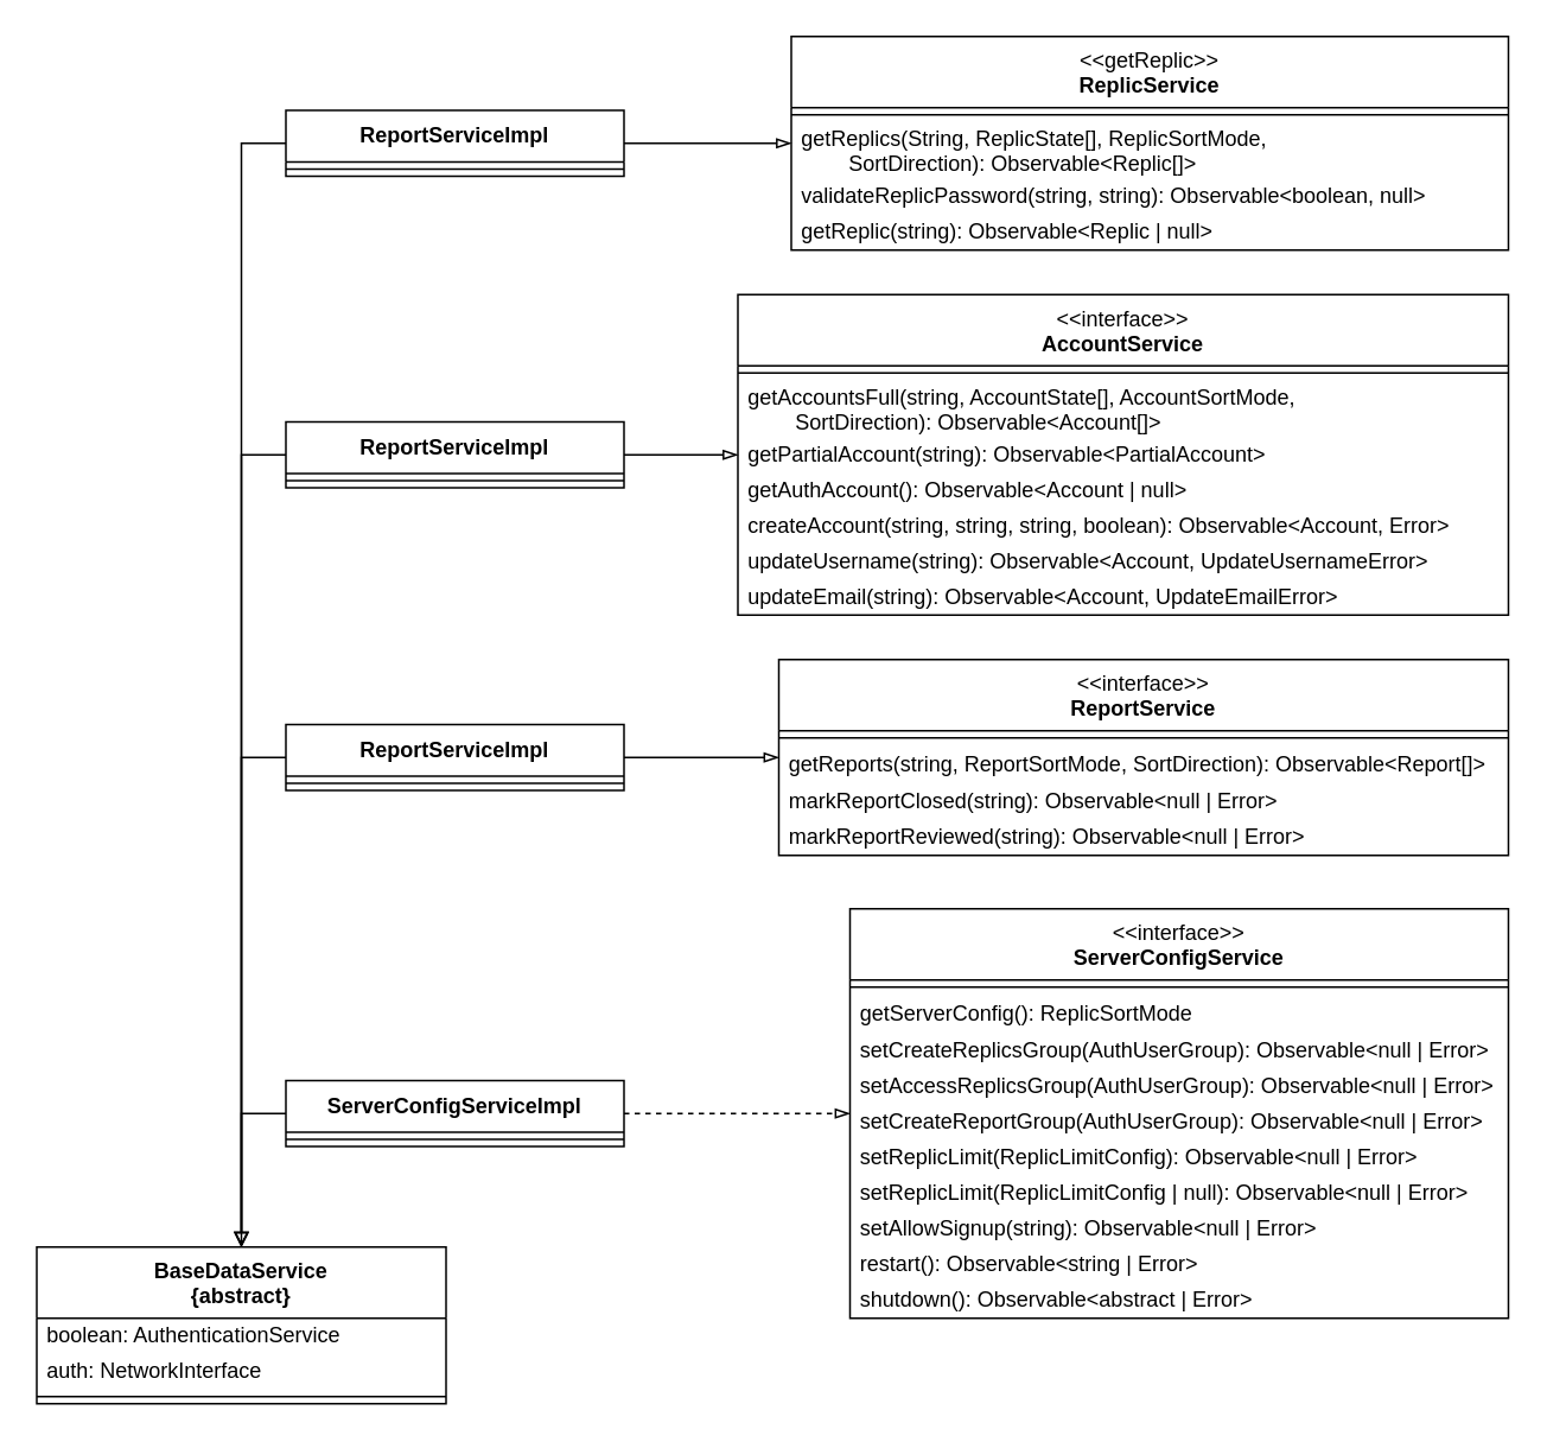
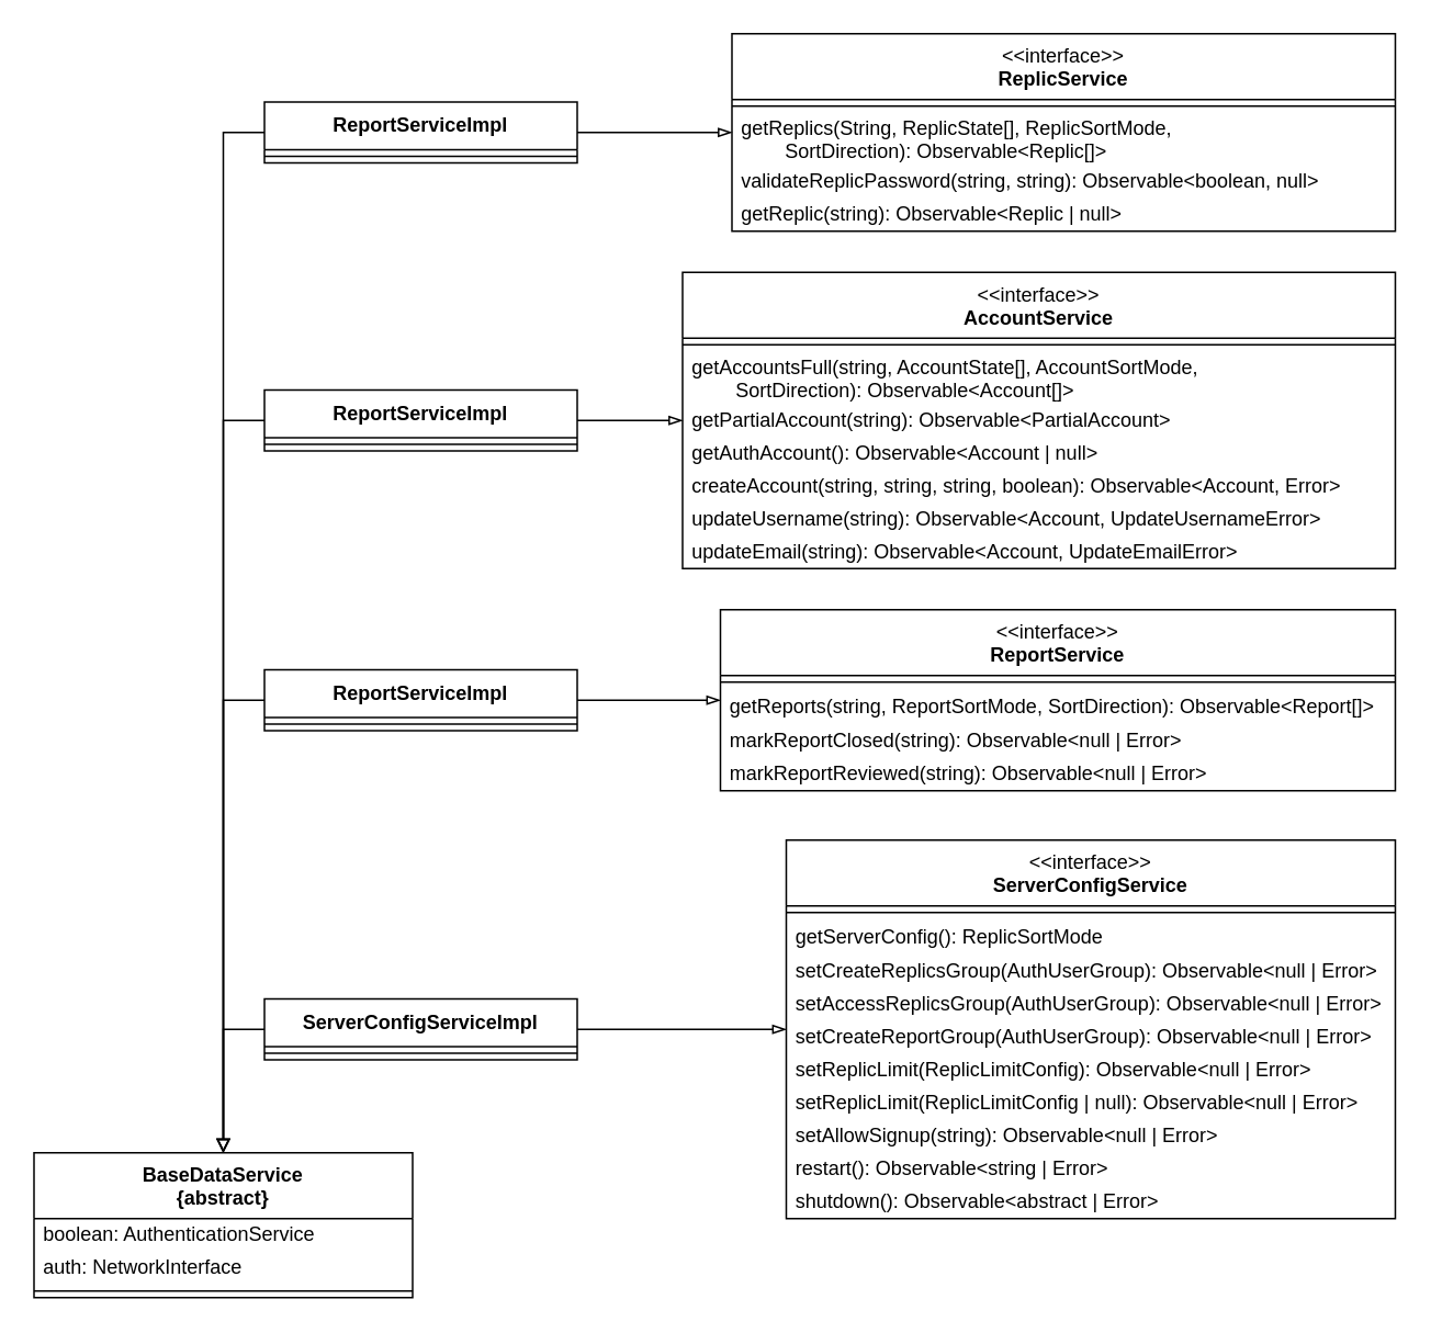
  <mxCell id="0" />
  <mxCell id="1" parent="0" />
- <mxCell id="2" value="&amp;lt;&amp;lt;getReplic&amp;gt;&amp;gt;&lt;br&gt;&lt;b&gt;ReplicService&lt;/b&gt;&lt;div&gt;&lt;br/&gt;&lt;/div&gt;" style="swimlane;fontStyle=0;align=center;verticalAlign=top;childLayout=stackLayout;horizontal=1;startSize=40;horizontalStack=0;resizeParent=1;resizeParentMax=0;resizeLast=0;collapsible=0;marginBottom=0;html=1;whiteSpace=wrap;" parent="1" vertex="1"><mxGeometry x="444" y="20" width="403" height="120" as="geometry" /></mxCell>
+ <mxCell id="2" value="&amp;lt;&amp;lt;interface&amp;gt;&amp;gt;&lt;br&gt;&lt;b&gt;ReplicService&lt;/b&gt;&lt;div&gt;&lt;br/&gt;&lt;/div&gt;" style="swimlane;fontStyle=0;align=center;verticalAlign=top;childLayout=stackLayout;horizontal=1;startSize=40;horizontalStack=0;resizeParent=1;resizeParentMax=0;resizeLast=0;collapsible=0;marginBottom=0;html=1;whiteSpace=wrap;" parent="1" vertex="1"><mxGeometry x="444" y="20" width="403" height="120" as="geometry" /></mxCell>
  <mxCell id="3" value="" style="line;strokeWidth=1;fillColor=none;align=left;verticalAlign=middle;spacingTop=-1;spacingLeft=3;spacingRight=3;rotatable=0;labelPosition=right;points=[];portConstraint=eastwest;" parent="2" vertex="1"><mxGeometry y="40" width="403" height="8" as="geometry" /></mxCell>
  <mxCell id="4" value="getReplics(String, ReplicState[], ReplicSortMode, &lt;br&gt;&lt;span style=&quot;white-space: pre;&quot;&gt;&#09;&lt;/span&gt;SortDirection): Observable&amp;lt;Replic[]&amp;gt;" style="text;html=1;strokeColor=none;fillColor=none;align=left;verticalAlign=middle;spacingLeft=4;spacingRight=4;overflow=hidden;rotatable=0;points=[[0,0.5],[1,0.5]];portConstraint=eastwest;whiteSpace=wrap;" parent="2" vertex="1"><mxGeometry y="48" width="403" height="32" as="geometry" /></mxCell>
  <mxCell id="5" value="validateReplicPassword(string, string): Observable&amp;lt;boolean, null&amp;gt;" style="text;html=1;strokeColor=none;fillColor=none;align=left;verticalAlign=middle;spacingLeft=4;spacingRight=4;overflow=hidden;rotatable=0;points=[[0,0.5],[1,0.5]];portConstraint=eastwest;whiteSpace=wrap;" parent="2" vertex="1"><mxGeometry y="80" width="403" height="20" as="geometry" /></mxCell>
  <mxCell id="6" value="getReplic(string): Observable&amp;lt;Replic | null&amp;gt;" style="text;html=1;strokeColor=none;fillColor=none;align=left;verticalAlign=middle;spacingLeft=4;spacingRight=4;overflow=hidden;rotatable=0;points=[[0,0.5],[1,0.5]];portConstraint=eastwest;whiteSpace=wrap;" parent="2" vertex="1"><mxGeometry y="100" width="403" height="20" as="geometry" /></mxCell>
  <mxCell id="7" value="&lt;div&gt;&amp;lt;&amp;lt;interface&amp;gt;&amp;gt;&lt;/div&gt;&lt;div&gt;&lt;b&gt;AccountService&lt;/b&gt;&lt;/div&gt;&lt;div&gt;&lt;br&gt;&lt;/div&gt;" style="swimlane;fontStyle=0;align=center;verticalAlign=top;childLayout=stackLayout;horizontal=1;startSize=40;horizontalStack=0;resizeParent=1;resizeParentMax=0;resizeLast=0;collapsible=0;marginBottom=0;html=1;whiteSpace=wrap;" parent="1" vertex="1"><mxGeometry x="414" y="165" width="433" height="180" as="geometry" /></mxCell>
  <mxCell id="8" value="" style="line;strokeWidth=1;fillColor=none;align=left;verticalAlign=middle;spacingTop=-1;spacingLeft=3;spacingRight=3;rotatable=0;labelPosition=right;points=[];portConstraint=eastwest;" parent="7" vertex="1"><mxGeometry y="40" width="433" height="8" as="geometry" /></mxCell>
  <mxCell id="9" value="getAccountsFull(string, AccountState[], AccountSortMode, &lt;br&gt;&lt;span style=&quot;white-space: pre;&quot;&gt;&#09;&lt;/span&gt;SortDirection): Observable&amp;lt;Account[]&amp;gt;" style="text;html=1;strokeColor=none;fillColor=none;align=left;verticalAlign=middle;spacingLeft=4;spacingRight=4;overflow=hidden;rotatable=0;points=[[0,0.5],[1,0.5]];portConstraint=eastwest;whiteSpace=wrap;" parent="7" vertex="1"><mxGeometry y="48" width="433" height="32" as="geometry" /></mxCell>
  <mxCell id="10" value="getPartialAccount(string): Observable&amp;lt;PartialAccount&amp;gt;" style="text;html=1;strokeColor=none;fillColor=none;align=left;verticalAlign=middle;spacingLeft=4;spacingRight=4;overflow=hidden;rotatable=0;points=[[0,0.5],[1,0.5]];portConstraint=eastwest;whiteSpace=wrap;" parent="7" vertex="1"><mxGeometry y="80" width="433" height="20" as="geometry" /></mxCell>
  <mxCell id="11" value="getAuthAccount(): Observable&amp;lt;Account | null&amp;gt;" style="text;html=1;strokeColor=none;fillColor=none;align=left;verticalAlign=middle;spacingLeft=4;spacingRight=4;overflow=hidden;rotatable=0;points=[[0,0.5],[1,0.5]];portConstraint=eastwest;whiteSpace=wrap;" parent="7" vertex="1"><mxGeometry y="100" width="433" height="20" as="geometry" /></mxCell>
  <mxCell id="12" value="createAccount(string, string, string, boolean): Observable&amp;lt;Account, Error&amp;gt;" style="text;html=1;strokeColor=none;fillColor=none;align=left;verticalAlign=middle;spacingLeft=4;spacingRight=4;overflow=hidden;rotatable=0;points=[[0,0.5],[1,0.5]];portConstraint=eastwest;whiteSpace=wrap;" parent="7" vertex="1"><mxGeometry y="120" width="433" height="20" as="geometry" /></mxCell>
  <mxCell id="13" value="updateUsername(string): Observable&amp;lt;Account, UpdateUsernameError&amp;gt;" style="text;html=1;strokeColor=none;fillColor=none;align=left;verticalAlign=middle;spacingLeft=4;spacingRight=4;overflow=hidden;rotatable=0;points=[[0,0.5],[1,0.5]];portConstraint=eastwest;whiteSpace=wrap;" parent="7" vertex="1"><mxGeometry y="140" width="433" height="20" as="geometry" /></mxCell>
  <mxCell id="14" value="updateEmail(string): Observable&amp;lt;Account, UpdateEmailError&amp;gt;" style="text;html=1;strokeColor=none;fillColor=none;align=left;verticalAlign=middle;spacingLeft=4;spacingRight=4;overflow=hidden;rotatable=0;points=[[0,0.5],[1,0.5]];portConstraint=eastwest;whiteSpace=wrap;" parent="7" vertex="1"><mxGeometry y="160" width="433" height="20" as="geometry" /></mxCell>
  <mxCell id="15" value="&lt;div&gt;&amp;lt;&amp;lt;interface&amp;gt;&amp;gt;&lt;/div&gt;&lt;div&gt;&lt;b&gt;ReportService&lt;/b&gt;&lt;/div&gt;&lt;div&gt;&lt;br&gt;&lt;/div&gt;" style="swimlane;fontStyle=0;align=center;verticalAlign=top;childLayout=stackLayout;horizontal=1;startSize=40;horizontalStack=0;resizeParent=1;resizeParentMax=0;resizeLast=0;collapsible=0;marginBottom=0;html=1;whiteSpace=wrap;" parent="1" vertex="1"><mxGeometry x="437" y="370" width="410" height="110" as="geometry" /></mxCell>
  <mxCell id="16" value="" style="line;strokeWidth=1;fillColor=none;align=left;verticalAlign=middle;spacingTop=-1;spacingLeft=3;spacingRight=3;rotatable=0;labelPosition=right;points=[];portConstraint=eastwest;" parent="15" vertex="1"><mxGeometry y="40" width="410" height="8" as="geometry" /></mxCell>
  <mxCell id="17" value="getReports(string, ReportSortMode, SortDirection): Observable&amp;lt;Report[]&amp;gt;" style="text;html=1;strokeColor=none;fillColor=none;align=left;verticalAlign=middle;spacingLeft=4;spacingRight=4;overflow=hidden;rotatable=0;points=[[0,0.5],[1,0.5]];portConstraint=eastwest;whiteSpace=wrap;" parent="15" vertex="1"><mxGeometry y="48" width="410" height="22" as="geometry" /></mxCell>
  <mxCell id="18" value="markReportClosed(string): Observable&amp;lt;null | Error&amp;gt;" style="text;html=1;strokeColor=none;fillColor=none;align=left;verticalAlign=middle;spacingLeft=4;spacingRight=4;overflow=hidden;rotatable=0;points=[[0,0.5],[1,0.5]];portConstraint=eastwest;whiteSpace=wrap;" parent="15" vertex="1"><mxGeometry y="70" width="410" height="20" as="geometry" /></mxCell>
  <mxCell id="19" value="markReportReviewed(string): Observable&amp;lt;null | Error&amp;gt;" style="text;html=1;strokeColor=none;fillColor=none;align=left;verticalAlign=middle;spacingLeft=4;spacingRight=4;overflow=hidden;rotatable=0;points=[[0,0.5],[1,0.5]];portConstraint=eastwest;whiteSpace=wrap;" parent="15" vertex="1"><mxGeometry y="90" width="410" height="20" as="geometry" /></mxCell>
  <mxCell id="20" value="&lt;div&gt;&amp;lt;&amp;lt;interface&amp;gt;&amp;gt;&lt;/div&gt;&lt;div&gt;&lt;b&gt;ServerConfigService&lt;/b&gt;&lt;/div&gt;&lt;div&gt;&lt;br&gt;&lt;/div&gt;" style="swimlane;fontStyle=0;align=center;verticalAlign=top;childLayout=stackLayout;horizontal=1;startSize=40;horizontalStack=0;resizeParent=1;resizeParentMax=0;resizeLast=0;collapsible=0;marginBottom=0;html=1;whiteSpace=wrap;" parent="1" vertex="1"><mxGeometry x="477" y="510" width="370" height="230" as="geometry" /></mxCell>
  <mxCell id="21" value="" style="line;strokeWidth=1;fillColor=none;align=left;verticalAlign=middle;spacingTop=-1;spacingLeft=3;spacingRight=3;rotatable=0;labelPosition=right;points=[];portConstraint=eastwest;" parent="20" vertex="1"><mxGeometry y="40" width="370" height="8" as="geometry" /></mxCell>
  <mxCell id="22" value="getServerConfig(): ReplicSortMode" style="text;html=1;strokeColor=none;fillColor=none;align=left;verticalAlign=middle;spacingLeft=4;spacingRight=4;overflow=hidden;rotatable=0;points=[[0,0.5],[1,0.5]];portConstraint=eastwest;whiteSpace=wrap;" parent="20" vertex="1"><mxGeometry y="48" width="370" height="22" as="geometry" /></mxCell>
  <mxCell id="23" value="setCreateReplicsGroup(AuthUserGroup): Observable&amp;lt;null | Error&amp;gt;" style="text;html=1;strokeColor=none;fillColor=none;align=left;verticalAlign=middle;spacingLeft=4;spacingRight=4;overflow=hidden;rotatable=0;points=[[0,0.5],[1,0.5]];portConstraint=eastwest;whiteSpace=wrap;" parent="20" vertex="1"><mxGeometry y="70" width="370" height="20" as="geometry" /></mxCell>
  <mxCell id="24" value="setAccessReplicsGroup(AuthUserGroup): Observable&amp;lt;null | Error&amp;gt;" style="text;html=1;strokeColor=none;fillColor=none;align=left;verticalAlign=middle;spacingLeft=4;spacingRight=4;overflow=hidden;rotatable=0;points=[[0,0.5],[1,0.5]];portConstraint=eastwest;whiteSpace=wrap;" parent="20" vertex="1"><mxGeometry y="90" width="370" height="20" as="geometry" /></mxCell>
  <mxCell id="25" value="setCreateReportGroup(AuthUserGroup): Observable&amp;lt;null | Error&amp;gt;" style="text;html=1;strokeColor=none;fillColor=none;align=left;verticalAlign=middle;spacingLeft=4;spacingRight=4;overflow=hidden;rotatable=0;points=[[0,0.5],[1,0.5]];portConstraint=eastwest;whiteSpace=wrap;" parent="20" vertex="1"><mxGeometry y="110" width="370" height="20" as="geometry" /></mxCell>
  <mxCell id="26" value="setReplicLimit(ReplicLimitConfig): Observable&amp;lt;null | Error&amp;gt;" style="text;html=1;strokeColor=none;fillColor=none;align=left;verticalAlign=middle;spacingLeft=4;spacingRight=4;overflow=hidden;rotatable=0;points=[[0,0.5],[1,0.5]];portConstraint=eastwest;whiteSpace=wrap;" parent="20" vertex="1"><mxGeometry y="130" width="370" height="20" as="geometry" /></mxCell>
  <mxCell id="27" value="&lt;div&gt;setReplicLimit(ReplicLimitConfig | null): Observable&amp;lt;null | Error&amp;gt;&lt;/div&gt;" style="text;html=1;strokeColor=none;fillColor=none;align=left;verticalAlign=middle;spacingLeft=4;spacingRight=4;overflow=hidden;rotatable=0;points=[[0,0.5],[1,0.5]];portConstraint=eastwest;whiteSpace=wrap;" parent="20" vertex="1"><mxGeometry y="150" width="370" height="20" as="geometry" /></mxCell>
  <mxCell id="28" value="setAllowSignup(string): Observable&amp;lt;null | Error&amp;gt;" style="text;html=1;strokeColor=none;fillColor=none;align=left;verticalAlign=middle;spacingLeft=4;spacingRight=4;overflow=hidden;rotatable=0;points=[[0,0.5],[1,0.5]];portConstraint=eastwest;whiteSpace=wrap;" parent="20" vertex="1"><mxGeometry y="170" width="370" height="20" as="geometry" /></mxCell>
  <mxCell id="29" value="restart(): Observable&amp;lt;string | Error&amp;gt;" style="text;html=1;strokeColor=none;fillColor=none;align=left;verticalAlign=middle;spacingLeft=4;spacingRight=4;overflow=hidden;rotatable=0;points=[[0,0.5],[1,0.5]];portConstraint=eastwest;whiteSpace=wrap;" parent="20" vertex="1"><mxGeometry y="190" width="370" height="20" as="geometry" /></mxCell>
  <mxCell id="30" value="shutdown(): Observable&amp;lt;abstract | Error&amp;gt;" style="text;html=1;strokeColor=none;fillColor=none;align=left;verticalAlign=middle;spacingLeft=4;spacingRight=4;overflow=hidden;rotatable=0;points=[[0,0.5],[1,0.5]];portConstraint=eastwest;whiteSpace=wrap;" parent="20" vertex="1"><mxGeometry y="210" width="370" height="20" as="geometry" /></mxCell>
  <mxCell id="31" value="&lt;div&gt;&lt;b&gt;BaseDataService&lt;/b&gt;&lt;/div&gt;&lt;div&gt;&lt;b&gt;{abstract}&lt;/b&gt;&lt;/div&gt;" style="swimlane;fontStyle=0;align=center;verticalAlign=top;childLayout=stackLayout;horizontal=1;startSize=40;horizontalStack=0;resizeParent=1;resizeParentMax=0;resizeLast=0;collapsible=0;marginBottom=0;html=1;whiteSpace=wrap;" parent="1" vertex="1"><mxGeometry y="700" width="230" height="88" as="geometry" x="20" /></mxCell>
  <mxCell id="32" value="boolean: AuthenticationService" style="text;html=1;strokeColor=none;fillColor=none;align=left;verticalAlign=middle;spacingLeft=4;spacingRight=4;overflow=hidden;rotatable=0;points=[[0,0.5],[1,0.5]];portConstraint=eastwest;whiteSpace=wrap;" parent="31" vertex="1"><mxGeometry y="40" width="230" height="20" as="geometry" /></mxCell>
  <mxCell id="33" value="auth: NetworkInterface" style="text;html=1;strokeColor=none;fillColor=none;align=left;verticalAlign=middle;spacingLeft=4;spacingRight=4;overflow=hidden;rotatable=0;points=[[0,0.5],[1,0.5]];portConstraint=eastwest;whiteSpace=wrap;" vertex="1" parent="31"><mxGeometry y="60" width="230" height="20" as="geometry" /></mxCell>
  <mxCell id="34" value="" style="line;strokeWidth=1;fillColor=none;align=left;verticalAlign=middle;spacingTop=-1;spacingLeft=3;spacingRight=3;rotatable=0;labelPosition=right;points=[];portConstraint=eastwest;" parent="31" vertex="1"><mxGeometry y="80" width="230" height="8" as="geometry" /></mxCell>
- <mxCell id="35" style="edgeStyle=orthogonalEdgeStyle;rounded=0;orthogonalLoop=1;jettySize=auto;html=1;endArrow=blockThin;endFill=0;dashed=1;" edge="1" parent="1" source="37" target="20"><mxGeometry relative="1" as="geometry" /></mxCell>
- <mxCell id="36" style="edgeStyle=orthogonalEdgeStyle;rounded=0;orthogonalLoop=1;jettySize=auto;html=1;endArrow=open;endFill=0;" edge="1" parent="1" source="37" target="31"><mxGeometry relative="1" as="geometry"><Array as="points"><mxPoint x="135" y="625" /></Array></mxGeometry></mxCell>
+ <mxCell id="35" style="edgeStyle=orthogonalEdgeStyle;rounded=0;orthogonalLoop=1;jettySize=auto;html=1;endArrow=blockThin;endFill=0;" edge="1" parent="1" source="37" target="20"><mxGeometry relative="1" as="geometry" /></mxCell>
+ <mxCell id="36" style="edgeStyle=orthogonalEdgeStyle;rounded=0;orthogonalLoop=1;jettySize=auto;html=1;endArrow=block;endFill=0;" edge="1" parent="1" source="37" target="31"><mxGeometry relative="1" as="geometry"><Array as="points"><mxPoint x="135" y="625" /></Array></mxGeometry></mxCell>
  <mxCell id="37" value="&lt;div&gt;&lt;b&gt;ServerConfigServiceImpl&lt;/b&gt;&lt;/div&gt;" style="swimlane;fontStyle=0;align=center;verticalAlign=top;childLayout=stackLayout;horizontal=1;startSize=29;horizontalStack=0;resizeParent=1;resizeParentMax=0;resizeLast=0;collapsible=0;marginBottom=0;html=1;whiteSpace=wrap;" vertex="1" parent="1"><mxGeometry x="160" y="606.5" width="190" height="37" as="geometry" /></mxCell>
  <mxCell id="38" value="" style="line;strokeWidth=1;fillColor=none;align=left;verticalAlign=middle;spacingTop=-1;spacingLeft=3;spacingRight=3;rotatable=0;labelPosition=right;points=[];portConstraint=eastwest;" vertex="1" parent="37"><mxGeometry y="29" width="190" height="8" as="geometry" /></mxCell>
  <mxCell id="39" style="edgeStyle=orthogonalEdgeStyle;rounded=0;orthogonalLoop=1;jettySize=auto;html=1;endArrow=blockThin;endFill=0;" edge="1" parent="1" source="41" target="15"><mxGeometry relative="1" as="geometry" /></mxCell>
  <mxCell id="40" style="edgeStyle=orthogonalEdgeStyle;rounded=0;orthogonalLoop=1;jettySize=auto;html=1;endArrow=block;endFill=0;" edge="1" parent="1" source="41" target="31"><mxGeometry relative="1" as="geometry"><Array as="points"><mxPoint x="135" y="425" /></Array></mxGeometry></mxCell>
  <mxCell id="41" value="&lt;div&gt;&lt;b&gt;ReportServiceImpl&lt;/b&gt;&lt;/div&gt;" style="swimlane;fontStyle=0;align=center;verticalAlign=top;childLayout=stackLayout;horizontal=1;startSize=29;horizontalStack=0;resizeParent=1;resizeParentMax=0;resizeLast=0;collapsible=0;marginBottom=0;html=1;whiteSpace=wrap;" vertex="1" parent="1"><mxGeometry x="160" y="406.5" width="190" height="37" as="geometry" /></mxCell>
  <mxCell id="42" value="" style="line;strokeWidth=1;fillColor=none;align=left;verticalAlign=middle;spacingTop=-1;spacingLeft=3;spacingRight=3;rotatable=0;labelPosition=right;points=[];portConstraint=eastwest;" vertex="1" parent="41"><mxGeometry y="29" width="190" height="8" as="geometry" /></mxCell>
  <mxCell id="43" style="edgeStyle=orthogonalEdgeStyle;rounded=0;orthogonalLoop=1;jettySize=auto;html=1;endArrow=blockThin;endFill=0;" edge="1" parent="1" source="45" target="7"><mxGeometry relative="1" as="geometry" /></mxCell>
  <mxCell id="44" style="edgeStyle=orthogonalEdgeStyle;rounded=0;orthogonalLoop=1;jettySize=auto;html=1;endArrow=block;endFill=0;" edge="1" parent="1" source="45" target="31"><mxGeometry relative="1" as="geometry"><Array as="points"><mxPoint x="135" y="255" /></Array></mxGeometry></mxCell>
  <mxCell id="45" value="&lt;div&gt;&lt;b&gt;ReportServiceImpl&lt;/b&gt;&lt;/div&gt;" style="swimlane;fontStyle=0;align=center;verticalAlign=top;childLayout=stackLayout;horizontal=1;startSize=29;horizontalStack=0;resizeParent=1;resizeParentMax=0;resizeLast=0;collapsible=0;marginBottom=0;html=1;whiteSpace=wrap;" vertex="1" parent="1"><mxGeometry x="160" y="236.5" width="190" height="37" as="geometry" /></mxCell>
  <mxCell id="46" value="" style="line;strokeWidth=1;fillColor=none;align=left;verticalAlign=middle;spacingTop=-1;spacingLeft=3;spacingRight=3;rotatable=0;labelPosition=right;points=[];portConstraint=eastwest;" vertex="1" parent="45"><mxGeometry y="29" width="190" height="8" as="geometry" /></mxCell>
  <mxCell id="47" style="edgeStyle=orthogonalEdgeStyle;rounded=0;orthogonalLoop=1;jettySize=auto;html=1;endArrow=blockThin;endFill=0;" edge="1" parent="1" source="49" target="2"><mxGeometry relative="1" as="geometry" /></mxCell>
  <mxCell id="48" style="edgeStyle=orthogonalEdgeStyle;rounded=0;orthogonalLoop=1;jettySize=auto;html=1;endArrow=block;endFill=0;" edge="1" parent="1" source="49" target="31"><mxGeometry relative="1" as="geometry"><Array as="points"><mxPoint x="135" y="80" /></Array></mxGeometry></mxCell>
  <mxCell id="49" value="&lt;div&gt;&lt;b&gt;ReportServiceImpl&lt;/b&gt;&lt;/div&gt;" style="swimlane;fontStyle=0;align=center;verticalAlign=top;childLayout=stackLayout;horizontal=1;startSize=29;horizontalStack=0;resizeParent=1;resizeParentMax=0;resizeLast=0;collapsible=0;marginBottom=0;html=1;whiteSpace=wrap;" vertex="1" parent="1"><mxGeometry x="160" y="61.5" width="190" height="37" as="geometry" /></mxCell>
  <mxCell id="50" value="" style="line;strokeWidth=1;fillColor=none;align=left;verticalAlign=middle;spacingTop=-1;spacingLeft=3;spacingRight=3;rotatable=0;labelPosition=right;points=[];portConstraint=eastwest;" vertex="1" parent="49"><mxGeometry y="29" width="190" height="8" as="geometry" /></mxCell>
